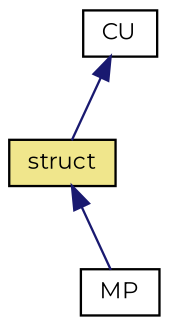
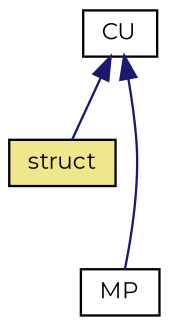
  digraph {
    fontname=Montserrat
    node [color=black fillcolor=white fontname=Montserrat fontsize=10 shape=record style=filled]
    edge [color=midnightblue dir=back fontname=Montserrat fontsize=10 labelfontname=FreeSans labelfontsize=10 style=solid]
    n1 [height=0.2 label=CU width=0.4]
    n2 [fillcolor=khaki height=0.2 label=struct width=0.4]
    n3 [height=0.2 label=MP width=0.4]
    n1 -> n2
-   n2 -> n3
+   n1 -> n3
  }
